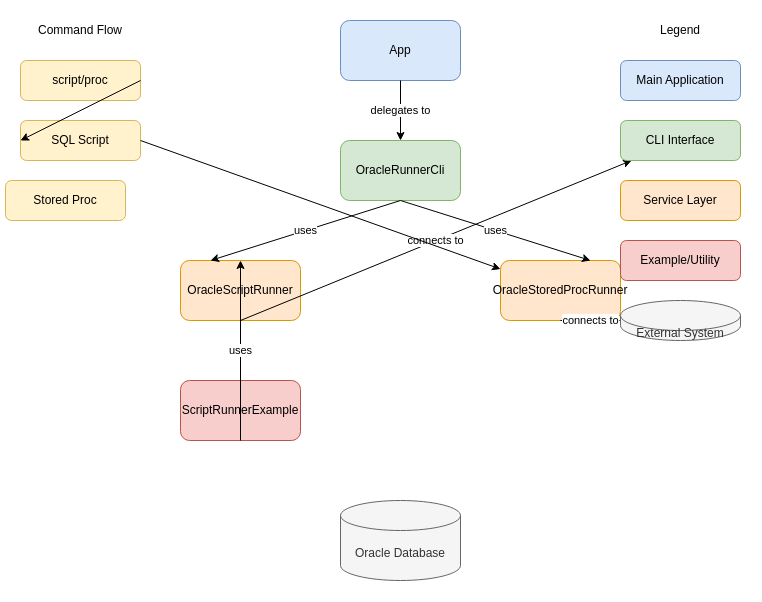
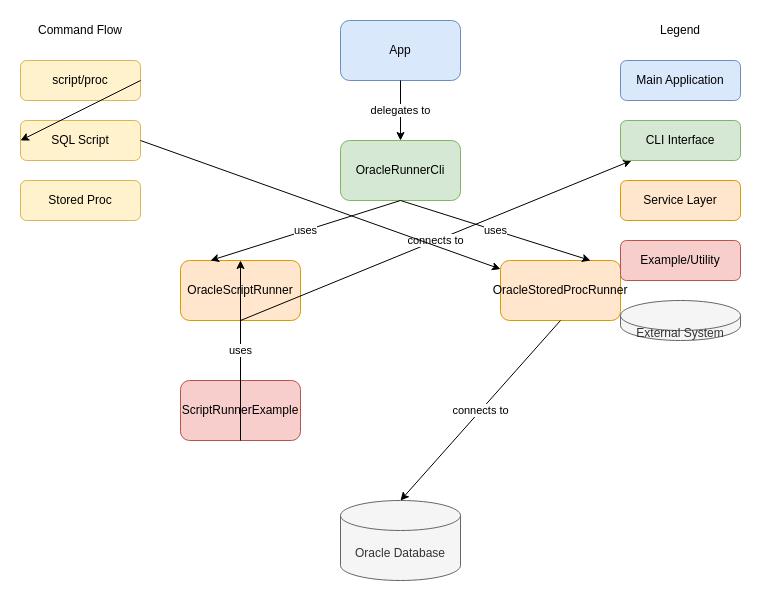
  <mxCell id="0" />
  <mxCell id="1" parent="0" />
  <mxCell id="2" value="App" style="rounded=1;whiteSpace=wrap;html=1;fillColor=#dae8fc;strokeColor=#6c8ebf;" vertex="1" parent="1"><mxGeometry x="340" y="20" width="120" height="60" as="geometry" /></mxCell>
  <mxCell id="3" value="OracleRunnerCli" style="rounded=1;whiteSpace=wrap;html=1;fillColor=#d5e8d4;strokeColor=#82b366;" vertex="1" parent="1"><mxGeometry x="340" y="140" width="120" height="60" as="geometry" /></mxCell>
  <mxCell id="4" value="OracleScriptRunner" style="rounded=1;whiteSpace=wrap;html=1;fillColor=#ffe6cc;strokeColor=#d79b00;" vertex="1" parent="1"><mxGeometry x="180" y="260" width="120" height="60" as="geometry" /></mxCell>
  <mxCell id="5" value="OracleStoredProcRunner" style="rounded=1;whiteSpace=wrap;html=1;fillColor=#ffe6cc;strokeColor=#d79b00;" vertex="1" parent="1"><mxGeometry x="500" y="260" width="120" height="60" as="geometry" /></mxCell>
  <mxCell id="6" value="ScriptRunnerExample" style="rounded=1;whiteSpace=wrap;html=1;fillColor=#f8cecc;strokeColor=#b85450;" vertex="1" parent="1"><mxGeometry x="180" y="380" width="120" height="60" as="geometry" /></mxCell>
  <mxCell id="7" value="Oracle Database" style="shape=cylinder3;whiteSpace=wrap;html=1;boundedLbl=1;backgroundOutline=1;size=15;fillColor=#f5f5f5;strokeColor=#666666;fontColor=#333333;" vertex="1" parent="1"><mxGeometry x="340" y="500" width="120" height="80" as="geometry" /></mxCell>
  <mxCell id="8" value="delegates to" style="endArrow=classic;html=1;exitX=0.5;exitY=1;entryX=0.5;entryY=0;" edge="1" parent="1" source="2" target="3"><mxGeometry width="50" height="50" relative="1" as="geometry" /></mxCell>
  <mxCell id="9" value="uses" style="endArrow=classic;html=1;exitX=0.5;exitY=1;entryX=0.25;entryY=0;" edge="1" parent="1" source="3" target="4"><mxGeometry width="50" height="50" relative="1" as="geometry" /></mxCell>
  <mxCell id="10" value="uses" style="endArrow=classic;html=1;exitX=0.5;exitY=1;entryX=0.75;entryY=0;" edge="1" parent="1" source="3" target="5"><mxGeometry width="50" height="50" relative="1" as="geometry" /></mxCell>
  <mxCell id="11" value="uses" style="endArrow=classic;html=1;exitX=0.5;exitY=1;entryX=0.5;entryY=0;" edge="1" parent="1" source="6" target="4"><mxGeometry width="50" height="50" relative="1" as="geometry" /></mxCell>
  <mxCell id="12" value="connects to" style="endArrow=classic;html=1;exitX=0.5;exitY=1;" edge="1" parent="1" source="4" target="22"><mxGeometry width="50" height="50" relative="1" as="geometry" /></mxCell>
- <mxCell id="13" value="connects to" style="endArrow=classic;html=1;exitX=0.5;exitY=1;" edge="1" parent="1" source="5" target="25"><mxGeometry width="50" height="50" relative="1" as="geometry" /></mxCell>
+ <mxCell id="13" value="connects to" style="endArrow=classic;html=1;exitX=0.5;exitY=1;entryX=0.5;entryY=0;" edge="1" parent="1" source="5" target="7"><mxGeometry width="50" height="50" relative="1" as="geometry" /></mxCell>
  <mxCell id="14" value="Command Flow" style="text;html=1;strokeColor=none;fillColor=none;align=center;verticalAlign=middle;whiteSpace=wrap;rounded=0;" vertex="1" parent="1"><mxGeometry x="20" y="20" width="120" height="20" as="geometry" /></mxCell>
  <mxCell id="15" value="script/proc" style="rounded=1;whiteSpace=wrap;html=1;fillColor=#fff2cc;strokeColor=#d6b656;" vertex="1" parent="1"><mxGeometry x="20" y="60" width="120" height="40" as="geometry" /></mxCell>
  <mxCell id="16" value="SQL Script" style="rounded=1;whiteSpace=wrap;html=1;fillColor=#fff2cc;strokeColor=#d6b656;" vertex="1" parent="1"><mxGeometry x="20" y="120" width="120" height="40" as="geometry" /></mxCell>
- <mxCell id="17" value="Stored Proc" style="rounded=1;whiteSpace=wrap;html=1;fillColor=#fff2cc;strokeColor=#d6b656;" vertex="1" parent="1"><mxGeometry x="5" y="180" width="120" height="40" as="geometry" /></mxCell>
+ <mxCell id="17" value="Stored Proc" style="rounded=1;whiteSpace=wrap;html=1;fillColor=#fff2cc;strokeColor=#d6b656;" vertex="1" parent="1"><mxGeometry x="20" y="180" width="120" height="40" as="geometry" /></mxCell>
  <mxCell id="18" value="" style="endArrow=classic;html=1;exitX=1;exitY=0.5;entryX=0;entryY=0.5;" edge="1" parent="1" source="15" target="16"><mxGeometry width="50" height="50" relative="1" as="geometry" /></mxCell>
  <mxCell id="19" value="" style="endArrow=classic;html=1;exitX=1;exitY=0.5;" edge="1" parent="1" source="16" target="5"><mxGeometry width="50" height="50" relative="1" as="geometry" /></mxCell>
  <mxCell id="20" value="Legend" style="text;html=1;strokeColor=none;fillColor=none;align=center;verticalAlign=middle;whiteSpace=wrap;rounded=0;" vertex="1" parent="1"><mxGeometry x="620" y="20" width="120" height="20" as="geometry" /></mxCell>
  <mxCell id="21" value="Main Application" style="rounded=1;whiteSpace=wrap;html=1;fillColor=#dae8fc;strokeColor=#6c8ebf;" vertex="1" parent="1"><mxGeometry x="620" y="60" width="120" height="40" as="geometry" /></mxCell>
  <mxCell id="22" value="CLI Interface" style="rounded=1;whiteSpace=wrap;html=1;fillColor=#d5e8d4;strokeColor=#82b366;" vertex="1" parent="1"><mxGeometry x="620" y="120" width="120" height="40" as="geometry" /></mxCell>
  <mxCell id="23" value="Service Layer" style="rounded=1;whiteSpace=wrap;html=1;fillColor=#ffe6cc;strokeColor=#d79b00;" vertex="1" parent="1"><mxGeometry x="620" y="180" width="120" height="40" as="geometry" /></mxCell>
  <mxCell id="24" value="Example/Utility" style="rounded=1;whiteSpace=wrap;html=1;fillColor=#f8cecc;strokeColor=#b85450;" vertex="1" parent="1"><mxGeometry x="620" y="240" width="120" height="40" as="geometry" /></mxCell>
  <mxCell id="25" value="External System" style="shape=cylinder3;whiteSpace=wrap;html=1;boundedLbl=1;backgroundOutline=1;size=15;fillColor=#f5f5f5;strokeColor=#666666;fontColor=#333333;" vertex="1" parent="1"><mxGeometry x="620" y="300" width="120" height="40" as="geometry" /></mxCell>
